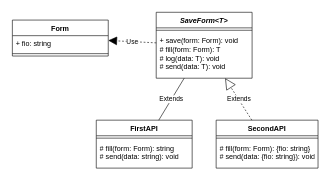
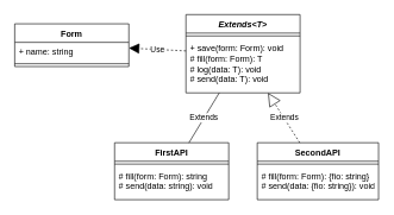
  <mxCell id="0" />
  <mxCell id="1" parent="0" />
- <mxCell id="2" value="&lt;i&gt;SaveForm&amp;lt;T&amp;gt;&lt;/i&gt;" style="swimlane;fontStyle=1;align=center;verticalAlign=top;childLayout=stackLayout;horizontal=1;startSize=26;horizontalStack=0;resizeParent=1;resizeParentMax=0;resizeLast=0;collapsible=1;marginBottom=0;whiteSpace=wrap;html=1;" vertex="1" parent="1"><mxGeometry x="260" y="20" width="160" height="110" as="geometry" /></mxCell>
+ <mxCell id="2" value="&lt;i&gt;Extends&amp;lt;T&amp;gt;&lt;/i&gt;" style="swimlane;fontStyle=1;align=center;verticalAlign=top;childLayout=stackLayout;horizontal=1;startSize=26;horizontalStack=0;resizeParent=1;resizeParentMax=0;resizeLast=0;collapsible=1;marginBottom=0;whiteSpace=wrap;html=1;" vertex="1" parent="1"><mxGeometry x="260" y="20" width="160" height="110" as="geometry" /></mxCell>
  <mxCell id="3" value="" style="line;strokeWidth=1;fillColor=none;align=left;verticalAlign=middle;spacingTop=-1;spacingLeft=3;spacingRight=3;rotatable=0;labelPosition=right;points=[];portConstraint=eastwest;strokeColor=inherit;" vertex="1" parent="2"><mxGeometry y="26" width="160" height="8" as="geometry" /></mxCell>
  <mxCell id="4" value="+ save(form: Form): void&lt;br&gt;# fill(form: Form): T&lt;br&gt;# log(data: T): void&lt;br&gt;# send(data: T): void" style="text;strokeColor=none;fillColor=none;align=left;verticalAlign=top;spacingLeft=4;spacingRight=4;overflow=hidden;rotatable=0;points=[[0,0.5],[1,0.5]];portConstraint=eastwest;whiteSpace=wrap;html=1;" vertex="1" parent="2"><mxGeometry y="34" width="160" height="76" as="geometry" /></mxCell>
  <mxCell id="5" value="Form" style="swimlane;fontStyle=1;align=center;verticalAlign=top;childLayout=stackLayout;horizontal=1;startSize=26;horizontalStack=0;resizeParent=1;resizeParentMax=0;resizeLast=0;collapsible=1;marginBottom=0;whiteSpace=wrap;html=1;" vertex="1" parent="1"><mxGeometry x="20" y="33" width="160" height="60" as="geometry" /></mxCell>
- <mxCell id="6" value="+ fio: string" style="text;strokeColor=none;fillColor=none;align=left;verticalAlign=top;spacingLeft=4;spacingRight=4;overflow=hidden;rotatable=0;points=[[0,0.5],[1,0.5]];portConstraint=eastwest;whiteSpace=wrap;html=1;" vertex="1" parent="5"><mxGeometry y="26" width="160" height="26" as="geometry" /></mxCell>
+ <mxCell id="6" value="+ name: string" style="text;strokeColor=none;fillColor=none;align=left;verticalAlign=top;spacingLeft=4;spacingRight=4;overflow=hidden;rotatable=0;points=[[0,0.5],[1,0.5]];portConstraint=eastwest;whiteSpace=wrap;html=1;" vertex="1" parent="5"><mxGeometry y="26" width="160" height="26" as="geometry" /></mxCell>
  <mxCell id="7" value="" style="line;strokeWidth=1;fillColor=none;align=left;verticalAlign=middle;spacingTop=-1;spacingLeft=3;spacingRight=3;rotatable=0;labelPosition=right;points=[];portConstraint=eastwest;strokeColor=inherit;" vertex="1" parent="5"><mxGeometry y="52" width="160" height="8" as="geometry" /></mxCell>
  <mxCell id="8" value="Use" style="endArrow=block;endSize=12;dashed=1;html=1;rounded=0;" edge="1" parent="1" source="2" target="5"><mxGeometry width="160" relative="1" as="geometry"><mxPoint x="190" y="220" as="sourcePoint" /><mxPoint x="350" y="220" as="targetPoint" /></mxGeometry></mxCell>
  <mxCell id="9" value="FirstAPI" style="swimlane;fontStyle=1;align=center;verticalAlign=top;childLayout=stackLayout;horizontal=1;startSize=26;horizontalStack=0;resizeParent=1;resizeParentMax=0;resizeLast=0;collapsible=1;marginBottom=0;whiteSpace=wrap;html=1;" vertex="1" parent="1"><mxGeometry x="160" y="200" width="160" height="80" as="geometry" /></mxCell>
  <mxCell id="10" value="" style="line;strokeWidth=1;fillColor=none;align=left;verticalAlign=middle;spacingTop=-1;spacingLeft=3;spacingRight=3;rotatable=0;labelPosition=right;points=[];portConstraint=eastwest;strokeColor=inherit;" vertex="1" parent="9"><mxGeometry y="26" width="160" height="8" as="geometry" /></mxCell>
  <mxCell id="11" value="# fill(form: Form): string&lt;br&gt;# send(data: string): void" style="text;strokeColor=none;fillColor=none;align=left;verticalAlign=top;spacingLeft=4;spacingRight=4;overflow=hidden;rotatable=0;points=[[0,0.5],[1,0.5]];portConstraint=eastwest;whiteSpace=wrap;html=1;" vertex="1" parent="9"><mxGeometry y="34" width="160" height="46" as="geometry" /></mxCell>
  <mxCell id="12" value="SecondAPI" style="swimlane;fontStyle=1;align=center;verticalAlign=top;childLayout=stackLayout;horizontal=1;startSize=26;horizontalStack=0;resizeParent=1;resizeParentMax=0;resizeLast=0;collapsible=1;marginBottom=0;whiteSpace=wrap;html=1;" vertex="1" parent="1"><mxGeometry x="360" y="200" width="170" height="80" as="geometry" /></mxCell>
  <mxCell id="13" value="" style="line;strokeWidth=1;fillColor=none;align=left;verticalAlign=middle;spacingTop=-1;spacingLeft=3;spacingRight=3;rotatable=0;labelPosition=right;points=[];portConstraint=eastwest;strokeColor=inherit;" vertex="1" parent="12"><mxGeometry y="26" width="170" height="8" as="geometry" /></mxCell>
  <mxCell id="14" value="# fill(form: Form): {fio: string}&lt;br&gt;# send(data: {fio: string}): void" style="text;strokeColor=none;fillColor=none;align=left;verticalAlign=top;spacingLeft=4;spacingRight=4;overflow=hidden;rotatable=0;points=[[0,0.5],[1,0.5]];portConstraint=eastwest;whiteSpace=wrap;html=1;" vertex="1" parent="12"><mxGeometry y="34" width="170" height="46" as="geometry" /></mxCell>
  <mxCell id="15" value="Extends" style="endArrow=none;endSize=16;endFill=0;html=1;rounded=0;" edge="1" parent="1" source="9" target="2"><mxGeometry width="160" relative="1" as="geometry"><mxPoint x="150" y="170" as="sourcePoint" /><mxPoint x="310" y="170" as="targetPoint" /></mxGeometry></mxCell>
  <mxCell id="16" value="Extends" style="endArrow=block;endSize=16;endFill=0;html=1;rounded=0;dashed=1;" edge="1" parent="1" source="12" target="2"><mxGeometry width="160" relative="1" as="geometry"><mxPoint x="244" y="210" as="sourcePoint" /><mxPoint x="303" y="140" as="targetPoint" /></mxGeometry></mxCell>
